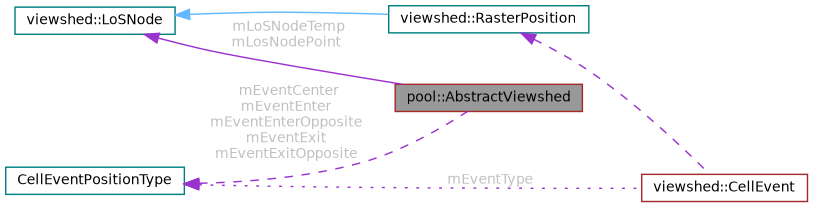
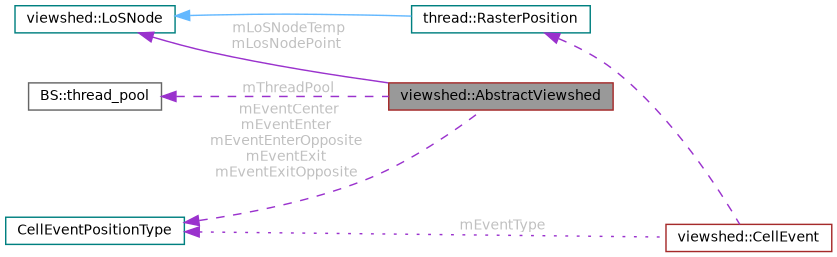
  digraph {
    fontname="DejaVu Sans"
    rankdir=LR
    node [color=teal fillcolor=white fontname="DejaVu Sans" fontsize=10 shape=box style=filled]
    edge [color=darkorchid3 dir=back fontcolor=grey fontname="DejaVu Sans" fontsize=10 labelfontname=Helvetica labelfontsize=10 style=dashed]
-   n1 [color=brown fillcolor=grey60 fontcolor=black height=0.2 label="pool::AbstractViewshed" width=0.4]
+   n1 [color=brown fillcolor=grey60 fontcolor=black height=0.2 label="viewshed::AbstractViewshed" width=0.4]
    n2 [height=0.2 label="viewshed::LoSNode" width=0.4]
-   n3 [height=0.2 label="viewshed::RasterPosition" width=0.4]
+   n3 [height=0.2 label="thread::RasterPosition" width=0.4]
    n4 [color=brown height=0.2 label="viewshed::CellEvent" width=0.4]
+   n5 [color=gray40 height=0.2 label="BS::thread_pool" width=0.4]
    n6 [height=0.2 label=CellEventPositionType width=0.4]
    n2 -> n1 [label=" mLoSNodeTemp\nmLosNodePoint" style=solid]
    n2 -> n3 [color=steelblue1 style=solid fontcolor=""]
    n3 -> n4 [fontcolor=""]
+   n5 -> n1 [label=" mThreadPool"]
    n6 -> n1 [label=" mEventCenter\nmEventEnter\nmEventEnterOpposite\nmEventExit\nmEventExitOpposite"]
    n6 -> n4 [label=" mEventType" style=dotted]
  }
